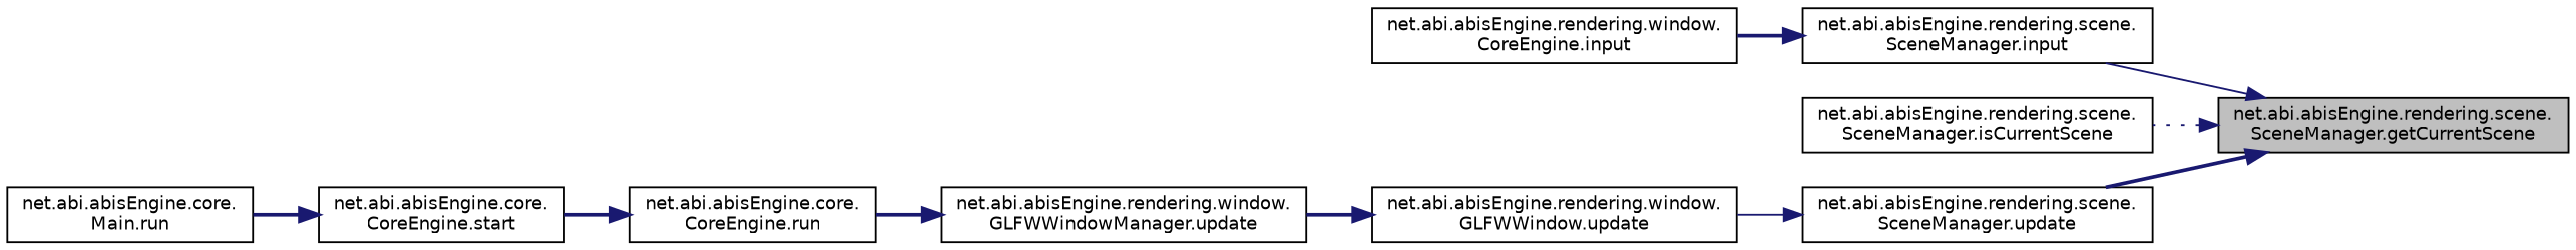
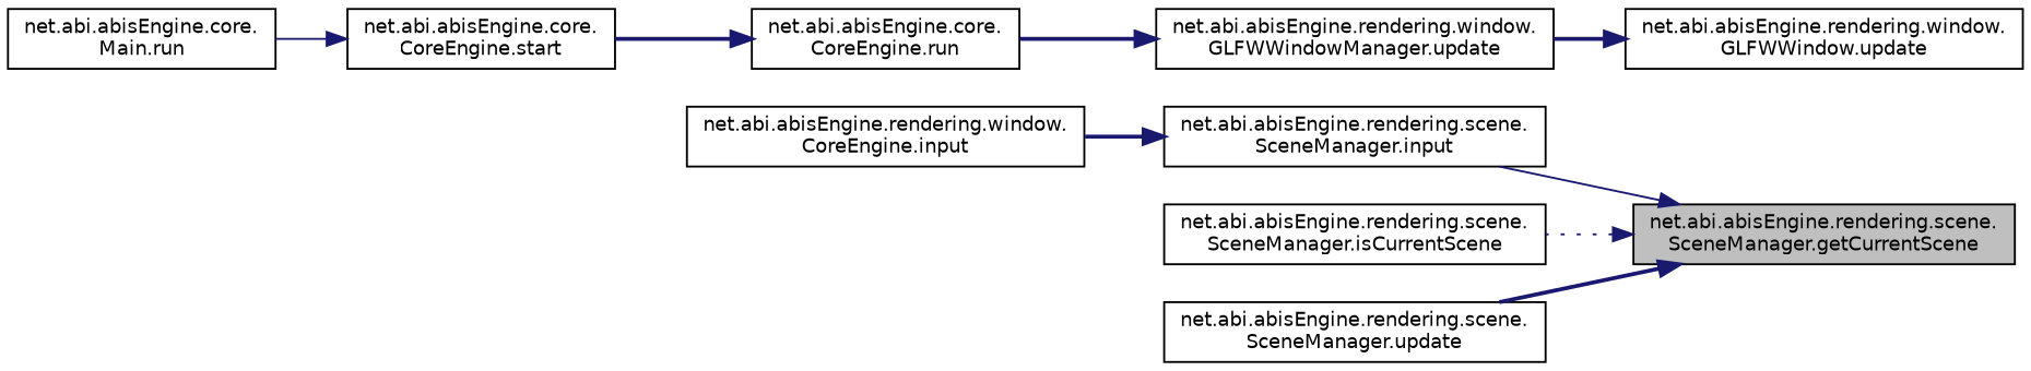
  digraph {
    rankdir=RL
    node [color=black fillcolor=white fontname=Helvetica fontsize=10 shape=record style=filled]
    edge [color=midnightblue dir=back fontname=Helvetica fontsize=10 labelfontname=Helvetica labelfontsize=10 style=bold]
    n1 [fillcolor=grey75 fontcolor=black height=0.2 label="net.abi.abisEngine.rendering.scene.\lSceneManager.getCurrentScene" width=0.4]
    n2 [height=0.2 label="net.abi.abisEngine.rendering.scene.\lSceneManager.input" width=0.4]
    n3 [height=0.2 label="net.abi.abisEngine.rendering.scene.\lSceneManager.isCurrentScene" width=0.4]
    n4 [height=0.2 label="net.abi.abisEngine.rendering.scene.\lSceneManager.update" width=0.4]
    n5 [height=0.2 label="net.abi.abisEngine.rendering.window.\lCoreEngine.input" width=0.4]
    n6 [height=0.2 label="net.abi.abisEngine.rendering.window.\lGLFWWindow.update" width=0.4]
    n7 [height=0.2 label="net.abi.abisEngine.rendering.window.\lGLFWWindowManager.update" width=0.4]
    n8 [height=0.2 label="net.abi.abisEngine.core.\lCoreEngine.run" width=0.4]
    n9 [height=0.2 label="net.abi.abisEngine.core.\lCoreEngine.start" width=0.4]
    n10 [height=0.2 label="net.abi.abisEngine.core.\lMain.run" width=0.4]
    n1 -> n2 [style=solid]
    n1 -> n3 [style=dotted]
    n1 -> n4
    n2 -> n5
-   n4 -> n6 [style=solid]
    n6 -> n7
    n7 -> n8
    n8 -> n9
-   n9 -> n10
+   n9 -> n10 [style=solid]
  }
